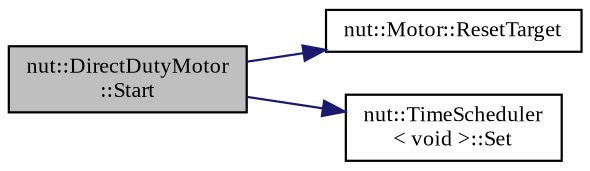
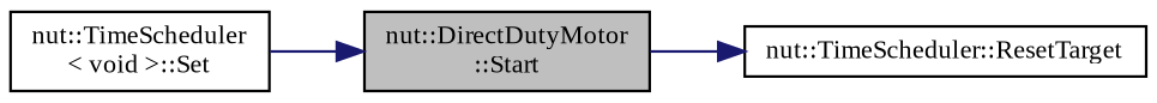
  digraph {
    fontname="Liberation Serif"
    rankdir=LR
    node [color=black fillcolor=white fontname="Liberation Serif" fontsize=10 shape=record style=filled]
    edge [color=midnightblue fontname="Liberation Serif" fontsize=10 labelfontname=Helvetica labelfontsize=10 style=solid]
    n1 [fillcolor=grey75 fontcolor=black height=0.2 label="nut::DirectDutyMotor\l::Start" width=0.4]
-   n2 [height=0.2 label="nut::Motor::ResetTarget" width=0.4]
+   n2 [height=0.2 label="nut::TimeScheduler::ResetTarget" width=0.4]
    n3 [height=0.2 label="nut::TimeScheduler\l\< void \>::Set" width=0.4]
    n1 -> n2
-   n1 -> n3
+   n3 -> n1
  }
